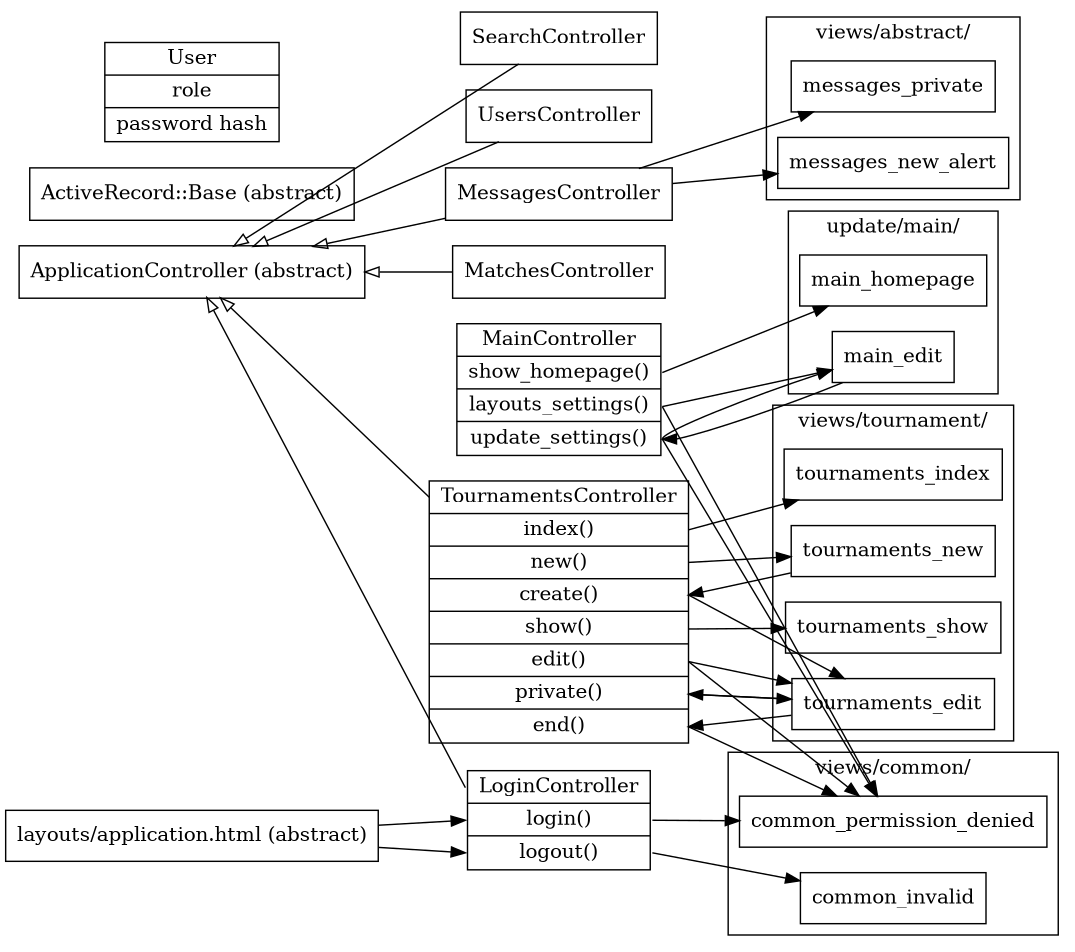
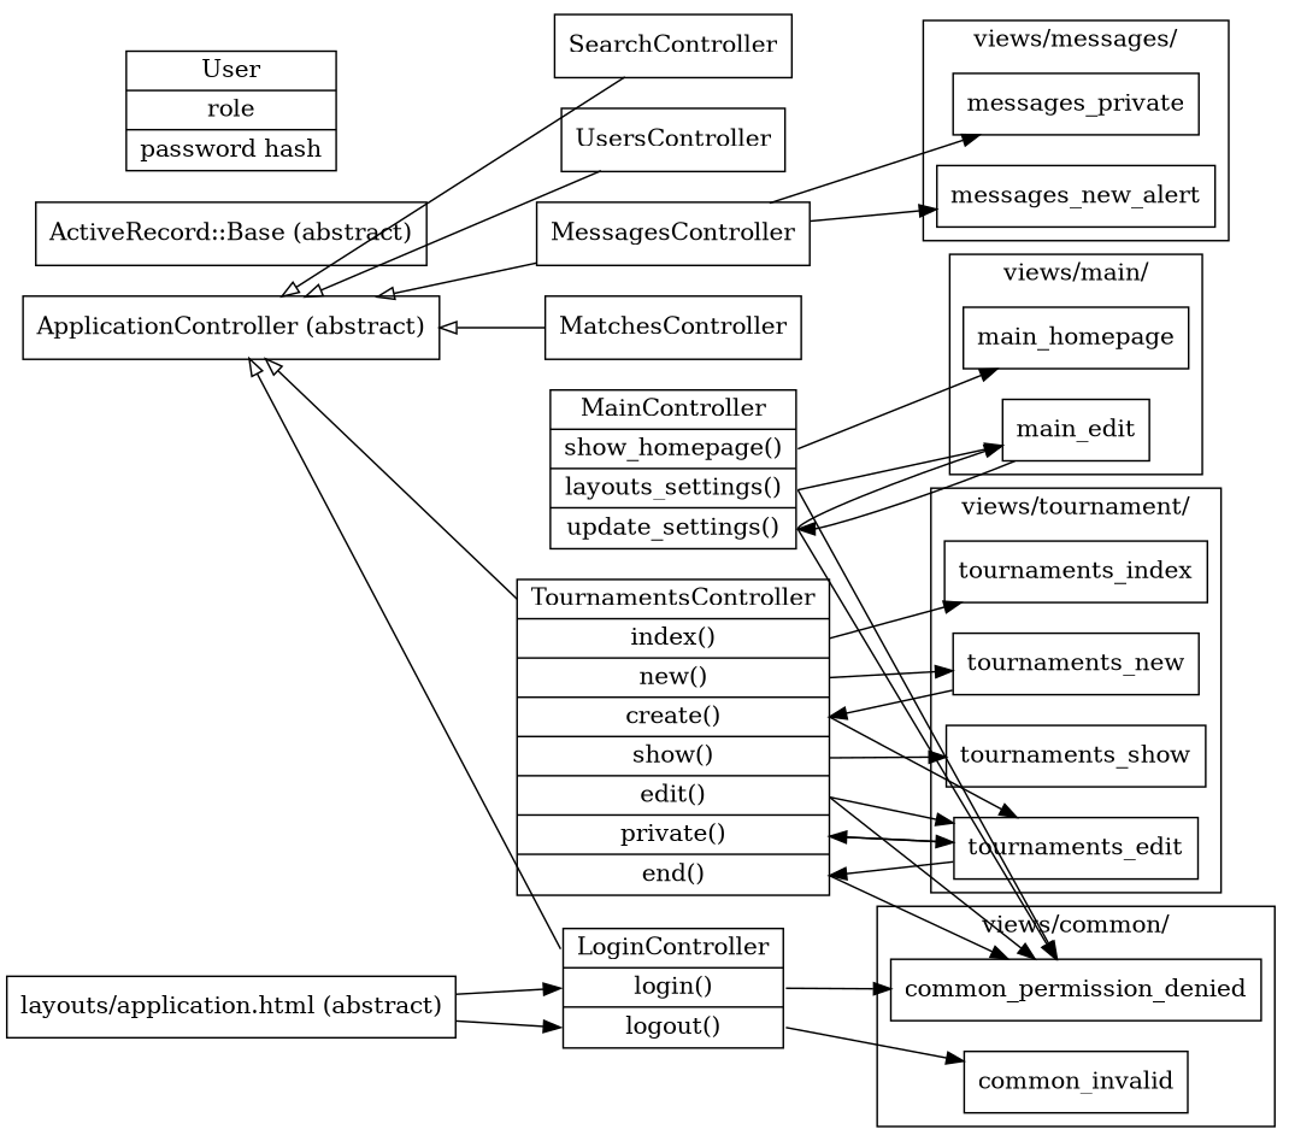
  digraph {
    rankdir=LR
    splines=line
    node [shape=rectangle]
    n1 [label="<main> ApplicationController (abstract)" shape=record]
    n2 [label="<main> MainController | <index> show_homepage() | <edit> layouts_settings() | <update> update_settings()" shape=record]
    n3 [label="<main> TournamentsController | <index> index() | <new> new() | <create> create() | <show> show() | <edit> edit() | <update> private() | <end> end()" shape=record]
    n4 [label="<main> MessagesController" shape=record]
    n5 [label="<main> LoginController | <login> login() | <logout> logout()" shape=record]
    n6 [label="<main> SearchController" shape=record]
    n7 [label="<main> UsersController" shape=record]
    n8 [label="<main> MatchesController" shape=record]
    n9 [label="<main> ActiveRecord::Base (abstract)" shape=record]
    n10 [label="<main> User | <attr_role> role | <attr_pw> password hash" shape=record]
    common_permission_denied
    common_invalid
    main_homepage
    main_edit
    tournaments_index
    tournaments_new
    tournaments_show
    tournaments_edit
    messages_private
    messages_new_alert
    n21 [label="layouts/application.html (abstract)"]
    subgraph sub_1 {
      label=Controllers
      n1
      n2
      n3
      n4
      n5
      n6
      n7
      n8
    }
    subgraph sub_2 {
      label=Models
      n9
      n10
    }
    subgraph sub_3 {
      label="views/"
      n21
      subgraph cluster_4 {
        label="views/common/"
        common_permission_denied
        common_invalid
      }
      subgraph cluster_5 {
-       label="update/main/"
+       label="views/main/"
        main_homepage
        main_edit
      }
      subgraph cluster_6 {
        label="views/tournament/"
        tournaments_index
        tournaments_new
        tournaments_show
        tournaments_edit
      }
      subgraph cluster_7 {
-       label="views/abstract/"
+       label="views/messages/"
        messages_private
        messages_new_alert
      }
    }
    subgraph sub_8 {
      n1
      n2
      n3
      n4
      n5
      n6
      n7
      n8
    }
    subgraph sub_9 {
      n2
      n3
      n4
      n5
      common_permission_denied
      common_invalid
      main_homepage
      main_edit
      tournaments_index
      tournaments_new
      tournaments_show
      tournaments_edit
      messages_private
      messages_new_alert
      n21
    }
    n1 -> n2 [arrowhead=onormal headport=main style=invis]
    n1 -> n3 [arrowhead=onormal headport=main style=invis]
    n1 -> n4 [arrowhead=onormal headport=main style=invis]
    n1 -> n5 [arrowhead=onormal headport=main style=invis]
    n1 -> n6 [arrowhead=onormal headport=main style=invis]
    n1 -> n7 [arrowhead=onormal headport=main style=invis]
    n1 -> n8 [arrowhead=onormal headport=main style=invis]
    n2 -> common_permission_denied [tailport=edit]
    n2 -> common_permission_denied [tailport=update]
    n2 -> main_homepage [tailport=index]
    n2 -> main_edit [tailport=edit]
    n2 -> main_edit [tailport=update]
    n3 -> n1 [arrowhead=onormal tailport=main]
    n3 -> common_permission_denied [tailport=edit]
    n3 -> common_permission_denied [tailport=end]
    n3 -> tournaments_index [tailport=index]
    n3 -> tournaments_new [tailport=new]
    n3 -> tournaments_show [tailport=show]
    n3 -> tournaments_edit [tailport=create]
    n3 -> tournaments_edit [tailport=edit]
    n3 -> tournaments_edit [tailport=update]
    n4 -> n1 [arrowhead=onormal tailport=main]
    n4 -> messages_private
    n4 -> messages_new_alert
    n5 -> n1 [arrowhead=onormal tailport=main]
    n5 -> common_permission_denied [tailport=login]
    n5 -> common_invalid [tailport=logout]
    n6 -> n1 [arrowhead=onormal tailport=main]
    n7 -> n1 [arrowhead=onormal tailport=main]
    n8 -> n1 [arrowhead=onormal tailport=main]
    main_edit -> n2 [headport=update]
    tournaments_new -> n3 [headport=create]
    tournaments_edit -> n3 [headport=end]
    tournaments_edit -> n3 [headport=update]
    n21 -> n5 [headport=login]
    n21 -> n5 [headport=logout]
  }
